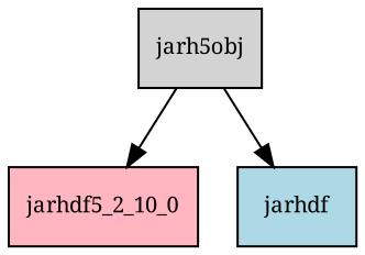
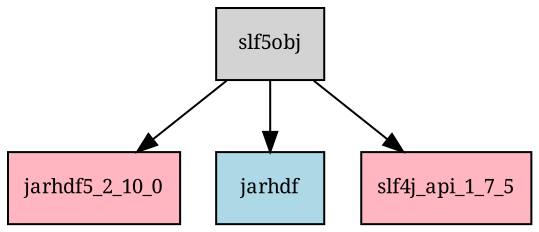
  digraph {
    fontname="Noto Serif"
    node [fillcolor=lightpink fontname="Noto Serif" fontsize=10.0 shape=box style=filled]
    edge [fontname="Noto Serif"]
-   jarh5obj [fillcolor=lightgrey]
+   jarh5obj [fillcolor=lightgrey label=slf5obj]
    jarhdf5_2_10_0
    n3 [fillcolor=lightblue label=jarhdf]
+   slf4j_api_1_7_5
    jarh5obj -> jarhdf5_2_10_0
    jarh5obj -> n3
+   jarh5obj -> slf4j_api_1_7_5
  }
